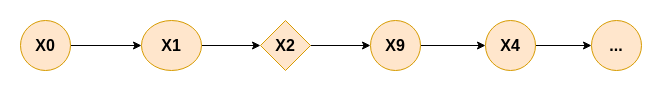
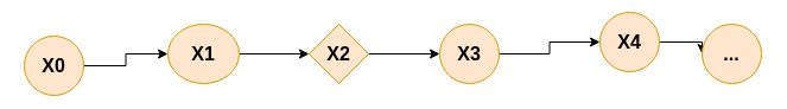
  <mxCell id="0" />
  <mxCell id="1" parent="0" />
  <mxCell id="2" style="edgeStyle=orthogonalEdgeStyle;rounded=0;orthogonalLoop=1;jettySize=auto;html=1;exitX=1;exitY=0.5;exitDx=0;exitDy=0;" edge="1" parent="1" source="3" target="5"><mxGeometry relative="1" as="geometry" /></mxCell>
  <mxCell id="3" value="&lt;b&gt;&lt;font style=&quot;font-size: 16px&quot;&gt;X1&lt;/font&gt;&lt;/b&gt;" style="ellipse;whiteSpace=wrap;html=1;aspect=fixed;fillColor=#ffe6cc;strokeColor=#d79b00;" vertex="1" parent="1"><mxGeometry x="141" y="20" width="60" height="50" as="geometry" /></mxCell>
  <mxCell id="4" style="edgeStyle=orthogonalEdgeStyle;rounded=0;orthogonalLoop=1;jettySize=auto;html=1;exitX=1;exitY=0.5;exitDx=0;exitDy=0;entryX=0;entryY=0.5;entryDx=0;entryDy=0;" edge="1" parent="1" source="5" target="7"><mxGeometry relative="1" as="geometry" /></mxCell>
  <mxCell id="5" value="&lt;b&gt;&lt;font style=&quot;font-size: 16px&quot;&gt;X2&lt;/font&gt;&lt;/b&gt;" style="rhombus;whiteSpace=wrap;html=1;aspect=fixed;fillColor=#ffe6cc;strokeColor=#d79b00;" vertex="1" parent="1"><mxGeometry x="260" y="20" width="50" height="50" as="geometry" /></mxCell>
  <mxCell id="6" style="edgeStyle=orthogonalEdgeStyle;rounded=0;orthogonalLoop=1;jettySize=auto;html=1;exitX=1;exitY=0.5;exitDx=0;exitDy=0;entryX=0;entryY=0.5;entryDx=0;entryDy=0;" edge="1" parent="1" source="7" target="9"><mxGeometry relative="1" as="geometry" /></mxCell>
- <mxCell id="7" value="&lt;b&gt;&lt;font style=&quot;font-size: 16px&quot;&gt;X9&lt;/font&gt;&lt;/b&gt;" style="ellipse;whiteSpace=wrap;html=1;aspect=fixed;fillColor=#ffe6cc;strokeColor=#d79b00;" vertex="1" parent="1"><mxGeometry x="370" y="20" width="50" height="50" as="geometry" /></mxCell>
+ <mxCell id="7" value="&lt;b&gt;&lt;font style=&quot;font-size: 16px&quot;&gt;X3&lt;/font&gt;&lt;/b&gt;" style="ellipse;whiteSpace=wrap;html=1;aspect=fixed;fillColor=#ffe6cc;strokeColor=#d79b00;" vertex="1" parent="1"><mxGeometry x="370" y="20" width="50" height="50" as="geometry" /></mxCell>
  <mxCell id="8" style="edgeStyle=orthogonalEdgeStyle;rounded=0;orthogonalLoop=1;jettySize=auto;html=1;exitX=1;exitY=0.5;exitDx=0;exitDy=0;entryX=0;entryY=0.5;entryDx=0;entryDy=0;" edge="1" parent="1" source="9" target="10"><mxGeometry relative="1" as="geometry" /></mxCell>
- <mxCell id="9" value="&lt;b&gt;&lt;font style=&quot;font-size: 16px&quot;&gt;X4&lt;/font&gt;&lt;/b&gt;" style="ellipse;whiteSpace=wrap;html=1;aspect=fixed;fillColor=#ffe6cc;strokeColor=#d79b00;" vertex="1" parent="1"><mxGeometry x="485" y="20" width="50" height="50" as="geometry" /></mxCell>
+ <mxCell id="9" value="&lt;b&gt;&lt;font style=&quot;font-size: 16px&quot;&gt;X4&lt;/font&gt;&lt;/b&gt;" style="ellipse;whiteSpace=wrap;html=1;aspect=fixed;fillColor=#ffe6cc;strokeColor=#d79b00;" vertex="1" parent="1"><mxGeometry x="505" y="10" width="50" height="50" as="geometry" /></mxCell>
  <mxCell id="10" value="&lt;b&gt;&lt;font style=&quot;font-size: 16px&quot;&gt;...&lt;/font&gt;&lt;/b&gt;" style="ellipse;whiteSpace=wrap;html=1;aspect=fixed;fillColor=#ffe6cc;strokeColor=#d79b00;" vertex="1" parent="1"><mxGeometry x="591" y="20" width="50" height="50" as="geometry" /></mxCell>
  <mxCell id="11" style="edgeStyle=orthogonalEdgeStyle;rounded=0;orthogonalLoop=1;jettySize=auto;html=1;exitX=1;exitY=0.5;exitDx=0;exitDy=0;entryX=0;entryY=0.5;entryDx=0;entryDy=0;" edge="1" parent="1" source="12" target="3"><mxGeometry relative="1" as="geometry" /></mxCell>
- <mxCell id="12" value="&lt;b&gt;&lt;font style=&quot;font-size: 16px&quot;&gt;X0&lt;/font&gt;&lt;/b&gt;" style="ellipse;whiteSpace=wrap;html=1;aspect=fixed;fillColor=#ffe6cc;strokeColor=#d79b00;" vertex="1" parent="1"><mxGeometry x="20" y="20" width="50" height="50" as="geometry" /></mxCell>
+ <mxCell id="12" value="&lt;b&gt;&lt;font style=&quot;font-size: 16px&quot;&gt;X0&lt;/font&gt;&lt;/b&gt;" style="ellipse;whiteSpace=wrap;html=1;aspect=fixed;fillColor=#ffe6cc;strokeColor=#d79b00;" vertex="1" parent="1"><mxGeometry x="20" y="30" width="50" height="50" as="geometry" /></mxCell>
